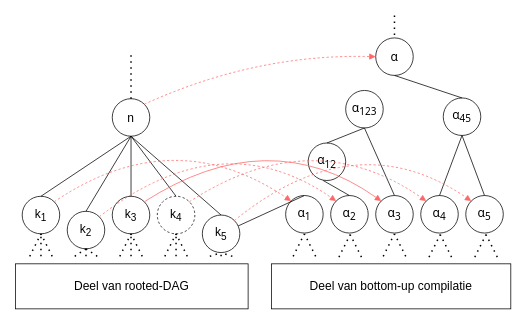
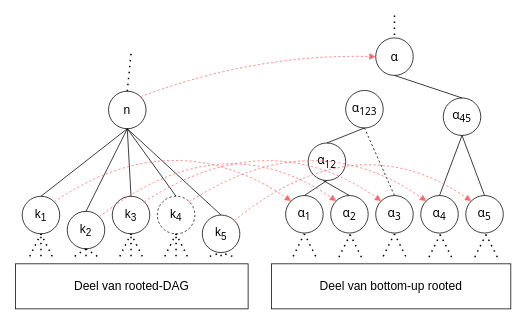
  <mxCell id="0" />
  <mxCell id="1" parent="0" />
  <mxCell id="2" value="&lt;span style=&quot;font-family: Söhne, ui-sans-serif, system-ui, -apple-system, &amp;quot;Segoe UI&amp;quot;, Roboto, Ubuntu, Cantarell, &amp;quot;Noto Sans&amp;quot;, sans-serif, &amp;quot;Helvetica Neue&amp;quot;, Arial, &amp;quot;Apple Color Emoji&amp;quot;, &amp;quot;Segoe UI Emoji&amp;quot;, &amp;quot;Segoe UI Symbol&amp;quot;, &amp;quot;Noto Color Emoji&amp;quot;; font-size: 16px; text-align: start; white-space-collapse: preserve;&quot;&gt;α&lt;sub&gt;1&lt;/sub&gt;&lt;/span&gt;" style="ellipse;whiteSpace=wrap;html=1;aspect=fixed;" vertex="1" parent="1"><mxGeometry x="380" y="260" width="50" height="50" as="geometry" /></mxCell>
- <mxCell id="3" value="&lt;font style=&quot;font-size: 16px;&quot;&gt;Deel van bottom-up compilatie&lt;/font&gt;" style="rounded=0;whiteSpace=wrap;html=1;" vertex="1" parent="1"><mxGeometry x="361" y="351" width="319" height="60" as="geometry" /></mxCell>
+ <mxCell id="3" value="&lt;font style=&quot;font-size: 16px;&quot;&gt;Deel van bottom-up rooted&lt;/font&gt;" style="rounded=0;whiteSpace=wrap;html=1;" vertex="1" parent="1"><mxGeometry x="361" y="351" width="319" height="60" as="geometry" /></mxCell>
  <mxCell id="4" value="&lt;font style=&quot;font-size: 16px;&quot;&gt;Deel van rooted-DAG&lt;/font&gt;" style="rounded=0;whiteSpace=wrap;html=1;" vertex="1" parent="1"><mxGeometry x="20" y="351" width="310" height="60" as="geometry" /></mxCell>
- <mxCell id="5" value="&lt;font style=&quot;font-size: 16px;&quot;&gt;n&lt;/font&gt;" style="ellipse;whiteSpace=wrap;html=1;aspect=fixed;" vertex="1" parent="1"><mxGeometry x="149" y="131" width="50" height="50" as="geometry" /></mxCell>
+ <mxCell id="5" value="&lt;font style=&quot;font-size: 16px;&quot;&gt;n&lt;/font&gt;" style="ellipse;whiteSpace=wrap;html=1;aspect=fixed;" vertex="1" parent="1"><mxGeometry x="144" y="121" width="50" height="50" as="geometry" /></mxCell>
  <mxCell id="6" value="&lt;font style=&quot;font-size: 16px;&quot;&gt;k&lt;sub&gt;2&lt;/sub&gt;&lt;/font&gt;" style="ellipse;whiteSpace=wrap;html=1;aspect=fixed;" vertex="1" parent="1"><mxGeometry x="89" y="281" width="50" height="50" as="geometry" /></mxCell>
  <mxCell id="7" value="&lt;font style=&quot;font-size: 16px;&quot;&gt;k&lt;sub&gt;3&lt;/sub&gt;&lt;/font&gt;" style="ellipse;whiteSpace=wrap;html=1;aspect=fixed;" vertex="1" parent="1"><mxGeometry x="149" y="261" width="50" height="50" as="geometry" /></mxCell>
  <mxCell id="8" value="&lt;font style=&quot;font-size: 16px;&quot;&gt;k&lt;sub&gt;1&lt;/sub&gt;&lt;/font&gt;" style="ellipse;whiteSpace=wrap;html=1;aspect=fixed;" vertex="1" parent="1"><mxGeometry x="29" y="261" width="50" height="50" as="geometry" /></mxCell>
  <mxCell id="9" value="&lt;font style=&quot;font-size: 16px;&quot;&gt;k&lt;sub&gt;4&lt;/sub&gt;&lt;/font&gt;" style="ellipse;whiteSpace=wrap;html=1;aspect=fixed;dashed=1;" vertex="1" parent="1"><mxGeometry x="209" y="261" width="50" height="50" as="geometry" /></mxCell>
  <mxCell id="10" value="&lt;font style=&quot;font-size: 16px;&quot;&gt;k&lt;sub&gt;5&lt;/sub&gt;&lt;/font&gt;" style="ellipse;whiteSpace=wrap;html=1;aspect=fixed;" vertex="1" parent="1"><mxGeometry x="269" y="286" width="50" height="50" as="geometry" /></mxCell>
  <mxCell id="11" value="&lt;span style=&quot;font-family: Söhne, ui-sans-serif, system-ui, -apple-system, &amp;quot;Segoe UI&amp;quot;, Roboto, Ubuntu, Cantarell, &amp;quot;Noto Sans&amp;quot;, sans-serif, &amp;quot;Helvetica Neue&amp;quot;, Arial, &amp;quot;Apple Color Emoji&amp;quot;, &amp;quot;Segoe UI Emoji&amp;quot;, &amp;quot;Segoe UI Symbol&amp;quot;, &amp;quot;Noto Color Emoji&amp;quot;; font-size: 16px; text-align: start; white-space-collapse: preserve;&quot;&gt;α&lt;sub&gt;2&lt;/sub&gt;&lt;/span&gt;" style="ellipse;whiteSpace=wrap;html=1;aspect=fixed;" vertex="1" parent="1"><mxGeometry x="440" y="260" width="50" height="50" as="geometry" /></mxCell>
  <mxCell id="12" value="&lt;span style=&quot;font-family: Söhne, ui-sans-serif, system-ui, -apple-system, &amp;quot;Segoe UI&amp;quot;, Roboto, Ubuntu, Cantarell, &amp;quot;Noto Sans&amp;quot;, sans-serif, &amp;quot;Helvetica Neue&amp;quot;, Arial, &amp;quot;Apple Color Emoji&amp;quot;, &amp;quot;Segoe UI Emoji&amp;quot;, &amp;quot;Segoe UI Symbol&amp;quot;, &amp;quot;Noto Color Emoji&amp;quot;; font-size: 16px; text-align: start; white-space-collapse: preserve;&quot;&gt;α&lt;sub&gt;3&lt;/sub&gt;&lt;/span&gt;" style="ellipse;whiteSpace=wrap;html=1;aspect=fixed;" vertex="1" parent="1"><mxGeometry x="500" y="260" width="50" height="50" as="geometry" /></mxCell>
  <mxCell id="13" value="&lt;span style=&quot;font-family: Söhne, ui-sans-serif, system-ui, -apple-system, &amp;quot;Segoe UI&amp;quot;, Roboto, Ubuntu, Cantarell, &amp;quot;Noto Sans&amp;quot;, sans-serif, &amp;quot;Helvetica Neue&amp;quot;, Arial, &amp;quot;Apple Color Emoji&amp;quot;, &amp;quot;Segoe UI Emoji&amp;quot;, &amp;quot;Segoe UI Symbol&amp;quot;, &amp;quot;Noto Color Emoji&amp;quot;; font-size: 16px; text-align: start; white-space-collapse: preserve;&quot;&gt;α&lt;sub&gt;4&lt;/sub&gt;&lt;/span&gt;" style="ellipse;whiteSpace=wrap;html=1;aspect=fixed;" vertex="1" parent="1"><mxGeometry x="560" y="260" width="50" height="50" as="geometry" /></mxCell>
  <mxCell id="14" value="&lt;span style=&quot;font-family: Söhne, ui-sans-serif, system-ui, -apple-system, &amp;quot;Segoe UI&amp;quot;, Roboto, Ubuntu, Cantarell, &amp;quot;Noto Sans&amp;quot;, sans-serif, &amp;quot;Helvetica Neue&amp;quot;, Arial, &amp;quot;Apple Color Emoji&amp;quot;, &amp;quot;Segoe UI Emoji&amp;quot;, &amp;quot;Segoe UI Symbol&amp;quot;, &amp;quot;Noto Color Emoji&amp;quot;; font-size: 16px; text-align: start; white-space-collapse: preserve;&quot;&gt;α&lt;sub&gt;5&lt;/sub&gt;&lt;/span&gt;" style="ellipse;whiteSpace=wrap;html=1;aspect=fixed;" vertex="1" parent="1"><mxGeometry x="620" y="260" width="50" height="50" as="geometry" /></mxCell>
  <mxCell id="15" value="&lt;span style=&quot;font-family: Söhne, ui-sans-serif, system-ui, -apple-system, &amp;quot;Segoe UI&amp;quot;, Roboto, Ubuntu, Cantarell, &amp;quot;Noto Sans&amp;quot;, sans-serif, &amp;quot;Helvetica Neue&amp;quot;, Arial, &amp;quot;Apple Color Emoji&amp;quot;, &amp;quot;Segoe UI Emoji&amp;quot;, &amp;quot;Segoe UI Symbol&amp;quot;, &amp;quot;Noto Color Emoji&amp;quot;; font-size: 16px; text-align: start; white-space-collapse: preserve;&quot;&gt;α&lt;sub&gt;12&lt;/sub&gt;&lt;/span&gt;" style="ellipse;whiteSpace=wrap;html=1;aspect=fixed;" vertex="1" parent="1"><mxGeometry x="410" y="190" width="50" height="50" as="geometry" /></mxCell>
  <mxCell id="16" value="&lt;span style=&quot;font-family: Söhne, ui-sans-serif, system-ui, -apple-system, &amp;quot;Segoe UI&amp;quot;, Roboto, Ubuntu, Cantarell, &amp;quot;Noto Sans&amp;quot;, sans-serif, &amp;quot;Helvetica Neue&amp;quot;, Arial, &amp;quot;Apple Color Emoji&amp;quot;, &amp;quot;Segoe UI Emoji&amp;quot;, &amp;quot;Segoe UI Symbol&amp;quot;, &amp;quot;Noto Color Emoji&amp;quot;; font-size: 16px; text-align: start; white-space-collapse: preserve;&quot;&gt;α&lt;sub&gt;45&lt;/sub&gt;&lt;/span&gt;" style="ellipse;whiteSpace=wrap;html=1;aspect=fixed;" vertex="1" parent="1"><mxGeometry x="590" y="130" width="50" height="50" as="geometry" /></mxCell>
  <mxCell id="17" value="&lt;span style=&quot;font-family: Söhne, ui-sans-serif, system-ui, -apple-system, &amp;quot;Segoe UI&amp;quot;, Roboto, Ubuntu, Cantarell, &amp;quot;Noto Sans&amp;quot;, sans-serif, &amp;quot;Helvetica Neue&amp;quot;, Arial, &amp;quot;Apple Color Emoji&amp;quot;, &amp;quot;Segoe UI Emoji&amp;quot;, &amp;quot;Segoe UI Symbol&amp;quot;, &amp;quot;Noto Color Emoji&amp;quot;; font-size: 16px; text-align: start; white-space-collapse: preserve;&quot;&gt;α&lt;sub&gt;123&lt;/sub&gt;&lt;/span&gt;" style="ellipse;whiteSpace=wrap;html=1;aspect=fixed;" vertex="1" parent="1"><mxGeometry x="460" y="120" width="50" height="50" as="geometry" /></mxCell>
  <mxCell id="18" value="&lt;span style=&quot;font-family: Söhne, ui-sans-serif, system-ui, -apple-system, &amp;quot;Segoe UI&amp;quot;, Roboto, Ubuntu, Cantarell, &amp;quot;Noto Sans&amp;quot;, sans-serif, &amp;quot;Helvetica Neue&amp;quot;, Arial, &amp;quot;Apple Color Emoji&amp;quot;, &amp;quot;Segoe UI Emoji&amp;quot;, &amp;quot;Segoe UI Symbol&amp;quot;, &amp;quot;Noto Color Emoji&amp;quot;; font-size: 16px; text-align: start; white-space-collapse: preserve;&quot;&gt;α&lt;/span&gt;" style="ellipse;whiteSpace=wrap;html=1;aspect=fixed;" vertex="1" parent="1"><mxGeometry x="500" y="50" width="50" height="50" as="geometry" /></mxCell>
  <mxCell id="19" value="" style="endArrow=none;html=1;rounded=0;exitX=0.5;exitY=0;exitDx=0;exitDy=0;entryX=0.5;entryY=1;entryDx=0;entryDy=0;" edge="1" parent="1" source="8" target="5"><mxGeometry width="50" height="50" relative="1" as="geometry"><mxPoint x="119" y="231" as="sourcePoint" /><mxPoint x="169" y="181" as="targetPoint" /></mxGeometry></mxCell>
  <mxCell id="20" value="" style="endArrow=none;html=1;rounded=0;exitX=0.5;exitY=0;exitDx=0;exitDy=0;entryX=0.5;entryY=1;entryDx=0;entryDy=0;" edge="1" parent="1" source="6" target="5"><mxGeometry width="50" height="50" relative="1" as="geometry"><mxPoint x="64" y="271" as="sourcePoint" /><mxPoint x="184" y="191" as="targetPoint" /></mxGeometry></mxCell>
  <mxCell id="21" value="" style="endArrow=none;html=1;rounded=0;exitX=0.5;exitY=0;exitDx=0;exitDy=0;entryX=0.5;entryY=1;entryDx=0;entryDy=0;" edge="1" parent="1" source="7" target="5"><mxGeometry width="50" height="50" relative="1" as="geometry"><mxPoint x="74" y="281" as="sourcePoint" /><mxPoint x="194" y="201" as="targetPoint" /></mxGeometry></mxCell>
  <mxCell id="22" value="" style="endArrow=none;html=1;rounded=0;exitX=0.5;exitY=0;exitDx=0;exitDy=0;entryX=0.5;entryY=1;entryDx=0;entryDy=0;" edge="1" parent="1" source="9" target="5"><mxGeometry width="50" height="50" relative="1" as="geometry"><mxPoint x="84" y="291" as="sourcePoint" /><mxPoint x="204" y="211" as="targetPoint" /></mxGeometry></mxCell>
  <mxCell id="23" value="" style="endArrow=none;html=1;rounded=0;exitX=0.5;exitY=0;exitDx=0;exitDy=0;entryX=0.5;entryY=1;entryDx=0;entryDy=0;" edge="1" parent="1" source="10" target="5"><mxGeometry width="50" height="50" relative="1" as="geometry"><mxPoint x="94" y="301" as="sourcePoint" /><mxPoint x="214" y="221" as="targetPoint" /></mxGeometry></mxCell>
- <mxCell id="24" value="" style="endArrow=none;html=1;rounded=0;exitX=0.5;exitY=0;exitDx=0;exitDy=0;" edge="1" parent="1" source="2" target="10"><mxGeometry width="50" height="50" relative="1" as="geometry"><mxPoint x="65" y="250" as="sourcePoint" /><mxPoint x="125" y="170" as="targetPoint" /></mxGeometry></mxCell>
+ <mxCell id="24" value="" style="endArrow=none;html=1;rounded=0;exitX=0.5;exitY=0;exitDx=0;exitDy=0;entryX=0.5;entryY=1;entryDx=0;entryDy=0;" edge="1" parent="1" source="2" target="15"><mxGeometry width="50" height="50" relative="1" as="geometry"><mxPoint x="65" y="250" as="sourcePoint" /><mxPoint x="125" y="170" as="targetPoint" /></mxGeometry></mxCell>
  <mxCell id="25" value="" style="endArrow=none;html=1;rounded=0;exitX=0.5;exitY=0;exitDx=0;exitDy=0;" edge="1" parent="1" source="11"><mxGeometry width="50" height="50" relative="1" as="geometry"><mxPoint x="415" y="270" as="sourcePoint" /><mxPoint x="430" y="240" as="targetPoint" /></mxGeometry></mxCell>
  <mxCell id="26" value="" style="endArrow=none;html=1;rounded=0;exitX=0.5;exitY=0;exitDx=0;exitDy=0;entryX=0.5;entryY=1;entryDx=0;entryDy=0;" edge="1" parent="1" source="13" target="16"><mxGeometry width="50" height="50" relative="1" as="geometry"><mxPoint x="425" y="280" as="sourcePoint" /><mxPoint x="455" y="260" as="targetPoint" /></mxGeometry></mxCell>
  <mxCell id="27" value="" style="endArrow=none;html=1;rounded=0;exitX=0.5;exitY=0;exitDx=0;exitDy=0;entryX=0.5;entryY=1;entryDx=0;entryDy=0;" edge="1" parent="1" source="14" target="16"><mxGeometry width="50" height="50" relative="1" as="geometry"><mxPoint x="595" y="270" as="sourcePoint" /><mxPoint x="625" y="250" as="targetPoint" /></mxGeometry></mxCell>
- <mxCell id="28" value="" style="endArrow=none;html=1;rounded=0;exitX=0.5;exitY=0;exitDx=0;exitDy=0;entryX=0.5;entryY=1;entryDx=0;entryDy=0;" edge="1" parent="1" source="12" target="17"><mxGeometry width="50" height="50" relative="1" as="geometry"><mxPoint x="605" y="280" as="sourcePoint" /><mxPoint x="635" y="260" as="targetPoint" /></mxGeometry></mxCell>
+ <mxCell id="28" value="" style="endArrow=none;html=1;rounded=0;exitX=0.5;exitY=0;exitDx=0;exitDy=0;entryX=0.5;entryY=1;entryDx=0;entryDy=0;dashed=1;" edge="1" parent="1" source="12" target="17"><mxGeometry width="50" height="50" relative="1" as="geometry"><mxPoint x="605" y="280" as="sourcePoint" /><mxPoint x="635" y="260" as="targetPoint" /></mxGeometry></mxCell>
  <mxCell id="29" value="" style="endArrow=none;html=1;rounded=0;exitX=0.5;exitY=0;exitDx=0;exitDy=0;entryX=0.5;entryY=1;entryDx=0;entryDy=0;" edge="1" parent="1" source="15" target="17"><mxGeometry width="50" height="50" relative="1" as="geometry"><mxPoint x="615" y="290" as="sourcePoint" /><mxPoint x="645" y="270" as="targetPoint" /></mxGeometry></mxCell>
  <mxCell id="30" value="" style="endArrow=none;html=1;rounded=0;exitX=0.5;exitY=0;exitDx=0;exitDy=0;entryX=0.5;entryY=1;entryDx=0;entryDy=0;" edge="1" parent="1" source="16" target="18"><mxGeometry width="50" height="50" relative="1" as="geometry"><mxPoint x="635" y="310" as="sourcePoint" /><mxPoint x="665" y="290" as="targetPoint" /></mxGeometry></mxCell>
  <mxCell id="31" value="" style="endArrow=none;dashed=1;html=1;dashPattern=1 3;strokeWidth=2;rounded=0;exitX=0.5;exitY=0;exitDx=0;exitDy=0;" edge="1" parent="1" source="5"><mxGeometry width="50" height="50" relative="1" as="geometry"><mxPoint x="159" y="81" as="sourcePoint" /><mxPoint x="174" y="71" as="targetPoint" /></mxGeometry></mxCell>
  <mxCell id="32" value="" style="endArrow=none;dashed=1;html=1;dashPattern=1 3;strokeWidth=2;rounded=0;entryX=0.5;entryY=1;entryDx=0;entryDy=0;" edge="1" parent="1" target="8"><mxGeometry width="50" height="50" relative="1" as="geometry"><mxPoint x="54" y="341" as="sourcePoint" /><mxPoint x="53.5" y="311" as="targetPoint" /></mxGeometry></mxCell>
  <mxCell id="33" value="" style="endArrow=none;dashed=1;html=1;dashPattern=1 3;strokeWidth=2;rounded=0;entryX=0.5;entryY=1;entryDx=0;entryDy=0;" edge="1" parent="1" target="6"><mxGeometry width="50" height="50" relative="1" as="geometry"><mxPoint x="114" y="341" as="sourcePoint" /><mxPoint x="64" y="321" as="targetPoint" /></mxGeometry></mxCell>
  <mxCell id="34" value="" style="endArrow=none;dashed=1;html=1;dashPattern=1 3;strokeWidth=2;rounded=0;entryX=0.5;entryY=1;entryDx=0;entryDy=0;" edge="1" parent="1" target="7"><mxGeometry width="50" height="50" relative="1" as="geometry"><mxPoint x="174" y="341" as="sourcePoint" /><mxPoint x="124" y="321" as="targetPoint" /></mxGeometry></mxCell>
  <mxCell id="35" value="" style="endArrow=none;dashed=1;html=1;dashPattern=1 3;strokeWidth=2;rounded=0;entryX=0.5;entryY=1;entryDx=0;entryDy=0;" edge="1" parent="1" target="9"><mxGeometry width="50" height="50" relative="1" as="geometry"><mxPoint x="234" y="341" as="sourcePoint" /><mxPoint x="184" y="321" as="targetPoint" /></mxGeometry></mxCell>
  <mxCell id="36" value="" style="endArrow=none;dashed=1;html=1;dashPattern=1 3;strokeWidth=2;rounded=0;entryX=0.5;entryY=1;entryDx=0;entryDy=0;" edge="1" parent="1" target="10"><mxGeometry width="50" height="50" relative="1" as="geometry"><mxPoint x="294" y="341" as="sourcePoint" /><mxPoint x="244" y="321" as="targetPoint" /></mxGeometry></mxCell>
  <mxCell id="37" value="" style="endArrow=none;dashed=1;html=1;dashPattern=1 3;strokeWidth=2;rounded=0;entryX=0.5;entryY=0;entryDx=0;entryDy=0;" edge="1" parent="1" target="18"><mxGeometry width="50" height="50" relative="1" as="geometry"><mxPoint x="525" y="20" as="sourcePoint" /><mxPoint x="245" y="300" as="targetPoint" /></mxGeometry></mxCell>
  <mxCell id="38" value="" style="endArrow=none;dashed=1;html=1;dashPattern=1 3;strokeWidth=2;rounded=0;entryX=0.5;entryY=1;entryDx=0;entryDy=0;" edge="1" parent="1" target="8"><mxGeometry width="50" height="50" relative="1" as="geometry"><mxPoint x="69" y="341" as="sourcePoint" /><mxPoint x="64" y="321" as="targetPoint" /></mxGeometry></mxCell>
  <mxCell id="39" value="" style="endArrow=none;dashed=1;html=1;dashPattern=1 3;strokeWidth=2;rounded=0;entryX=0.5;entryY=1;entryDx=0;entryDy=0;" edge="1" parent="1" target="8"><mxGeometry width="50" height="50" relative="1" as="geometry"><mxPoint x="39" y="341" as="sourcePoint" /><mxPoint x="74" y="331" as="targetPoint" /></mxGeometry></mxCell>
  <mxCell id="40" value="" style="endArrow=none;dashed=1;html=1;dashPattern=1 3;strokeWidth=2;rounded=0;entryX=0.5;entryY=1;entryDx=0;entryDy=0;" edge="1" parent="1" target="6"><mxGeometry width="50" height="50" relative="1" as="geometry"><mxPoint x="129" y="341" as="sourcePoint" /><mxPoint x="64" y="321" as="targetPoint" /></mxGeometry></mxCell>
  <mxCell id="41" value="" style="endArrow=none;dashed=1;html=1;dashPattern=1 3;strokeWidth=2;rounded=0;entryX=0.5;entryY=1;entryDx=0;entryDy=0;" edge="1" parent="1" target="7"><mxGeometry width="50" height="50" relative="1" as="geometry"><mxPoint x="189" y="341" as="sourcePoint" /><mxPoint x="124" y="321" as="targetPoint" /></mxGeometry></mxCell>
  <mxCell id="42" value="" style="endArrow=none;dashed=1;html=1;dashPattern=1 3;strokeWidth=2;rounded=0;entryX=0.5;entryY=1;entryDx=0;entryDy=0;" edge="1" parent="1" target="9"><mxGeometry width="50" height="50" relative="1" as="geometry"><mxPoint x="249" y="341" as="sourcePoint" /><mxPoint x="184" y="321" as="targetPoint" /></mxGeometry></mxCell>
  <mxCell id="43" value="" style="endArrow=none;dashed=1;html=1;dashPattern=1 3;strokeWidth=2;rounded=0;entryX=0.5;entryY=1;entryDx=0;entryDy=0;" edge="1" parent="1" target="10"><mxGeometry width="50" height="50" relative="1" as="geometry"><mxPoint x="309" y="341" as="sourcePoint" /><mxPoint x="244" y="321" as="targetPoint" /></mxGeometry></mxCell>
  <mxCell id="44" value="" style="endArrow=none;dashed=1;html=1;dashPattern=1 3;strokeWidth=2;rounded=0;entryX=0.5;entryY=1;entryDx=0;entryDy=0;" edge="1" parent="1" target="10"><mxGeometry width="50" height="50" relative="1" as="geometry"><mxPoint x="279" y="341" as="sourcePoint" /><mxPoint x="304" y="321" as="targetPoint" /></mxGeometry></mxCell>
  <mxCell id="45" value="" style="endArrow=none;dashed=1;html=1;dashPattern=1 3;strokeWidth=2;rounded=0;entryX=0.5;entryY=1;entryDx=0;entryDy=0;" edge="1" parent="1" target="9"><mxGeometry width="50" height="50" relative="1" as="geometry"><mxPoint x="219" y="341" as="sourcePoint" /><mxPoint x="229" y="311" as="targetPoint" /></mxGeometry></mxCell>
  <mxCell id="46" value="" style="endArrow=none;dashed=1;html=1;dashPattern=1 3;strokeWidth=2;rounded=0;entryX=0.5;entryY=1;entryDx=0;entryDy=0;" edge="1" parent="1" target="7"><mxGeometry width="50" height="50" relative="1" as="geometry"><mxPoint x="159" y="341" as="sourcePoint" /><mxPoint x="244" y="321" as="targetPoint" /></mxGeometry></mxCell>
  <mxCell id="47" value="" style="endArrow=none;dashed=1;html=1;dashPattern=1 3;strokeWidth=2;rounded=0;entryX=0.5;entryY=1;entryDx=0;entryDy=0;" edge="1" parent="1" target="6"><mxGeometry width="50" height="50" relative="1" as="geometry"><mxPoint x="99" y="341" as="sourcePoint" /><mxPoint x="184" y="321" as="targetPoint" /></mxGeometry></mxCell>
  <mxCell id="48" value="" style="endArrow=none;dashed=1;html=1;dashPattern=1 3;strokeWidth=2;rounded=0;entryX=0.5;entryY=1;entryDx=0;entryDy=0;" edge="1" parent="1"><mxGeometry width="50" height="50" relative="1" as="geometry"><mxPoint x="420" y="341" as="sourcePoint" /><mxPoint x="405" y="311" as="targetPoint" /></mxGeometry></mxCell>
  <mxCell id="49" value="" style="endArrow=none;dashed=1;html=1;dashPattern=1 3;strokeWidth=2;rounded=0;entryX=0.5;entryY=1;entryDx=0;entryDy=0;" edge="1" parent="1"><mxGeometry width="50" height="50" relative="1" as="geometry"><mxPoint x="390" y="341" as="sourcePoint" /><mxPoint x="405" y="311" as="targetPoint" /></mxGeometry></mxCell>
  <mxCell id="50" value="" style="endArrow=none;dashed=1;html=1;dashPattern=1 3;strokeWidth=2;rounded=0;entryX=0.5;entryY=1;entryDx=0;entryDy=0;" edge="1" parent="1"><mxGeometry width="50" height="50" relative="1" as="geometry"><mxPoint x="481" y="342" as="sourcePoint" /><mxPoint x="466" y="312" as="targetPoint" /></mxGeometry></mxCell>
  <mxCell id="51" value="" style="endArrow=none;dashed=1;html=1;dashPattern=1 3;strokeWidth=2;rounded=0;entryX=0.5;entryY=1;entryDx=0;entryDy=0;" edge="1" parent="1"><mxGeometry width="50" height="50" relative="1" as="geometry"><mxPoint x="451" y="342" as="sourcePoint" /><mxPoint x="466" y="312" as="targetPoint" /></mxGeometry></mxCell>
  <mxCell id="52" value="" style="endArrow=none;dashed=1;html=1;dashPattern=1 3;strokeWidth=2;rounded=0;entryX=0.5;entryY=1;entryDx=0;entryDy=0;" edge="1" parent="1"><mxGeometry width="50" height="50" relative="1" as="geometry"><mxPoint x="540" y="341" as="sourcePoint" /><mxPoint x="525" y="311" as="targetPoint" /></mxGeometry></mxCell>
  <mxCell id="53" value="" style="endArrow=none;dashed=1;html=1;dashPattern=1 3;strokeWidth=2;rounded=0;entryX=0.5;entryY=1;entryDx=0;entryDy=0;" edge="1" parent="1"><mxGeometry width="50" height="50" relative="1" as="geometry"><mxPoint x="510" y="341" as="sourcePoint" /><mxPoint x="525" y="311" as="targetPoint" /></mxGeometry></mxCell>
  <mxCell id="54" value="" style="endArrow=none;dashed=1;html=1;dashPattern=1 3;strokeWidth=2;rounded=0;entryX=0.5;entryY=1;entryDx=0;entryDy=0;" edge="1" parent="1"><mxGeometry width="50" height="50" relative="1" as="geometry"><mxPoint x="601" y="342" as="sourcePoint" /><mxPoint x="586" y="312" as="targetPoint" /></mxGeometry></mxCell>
  <mxCell id="55" value="" style="endArrow=none;dashed=1;html=1;dashPattern=1 3;strokeWidth=2;rounded=0;entryX=0.5;entryY=1;entryDx=0;entryDy=0;" edge="1" parent="1"><mxGeometry width="50" height="50" relative="1" as="geometry"><mxPoint x="571" y="342" as="sourcePoint" /><mxPoint x="586" y="312" as="targetPoint" /></mxGeometry></mxCell>
  <mxCell id="56" value="" style="endArrow=none;dashed=1;html=1;dashPattern=1 3;strokeWidth=2;rounded=0;entryX=0.5;entryY=1;entryDx=0;entryDy=0;" edge="1" parent="1"><mxGeometry width="50" height="50" relative="1" as="geometry"><mxPoint x="662" y="342" as="sourcePoint" /><mxPoint x="647" y="312" as="targetPoint" /></mxGeometry></mxCell>
  <mxCell id="57" value="" style="endArrow=none;dashed=1;html=1;dashPattern=1 3;strokeWidth=2;rounded=0;entryX=0.5;entryY=1;entryDx=0;entryDy=0;" edge="1" parent="1"><mxGeometry width="50" height="50" relative="1" as="geometry"><mxPoint x="632" y="342" as="sourcePoint" /><mxPoint x="647" y="312" as="targetPoint" /></mxGeometry></mxCell>
  <mxCell id="58" value="" style="endArrow=block;html=1;rounded=0;exitX=1;exitY=0;exitDx=0;exitDy=0;entryX=0;entryY=0.5;entryDx=0;entryDy=0;curved=1;strokeColor=#FF6666;startArrow=none;startFill=0;endFill=1;dashed=1;" edge="1" parent="1" source="5" target="18"><mxGeometry width="50" height="50" relative="1" as="geometry"><mxPoint x="270" y="161" as="sourcePoint" /><mxPoint x="320" y="111" as="targetPoint" /><Array as="points"><mxPoint x="340" y="71" /></Array></mxGeometry></mxCell>
  <mxCell id="59" value="" style="endArrow=block;html=1;rounded=0;exitX=1;exitY=0;exitDx=0;exitDy=0;curved=1;strokeColor=#FF6666;startArrow=none;startFill=0;endFill=1;dashed=1;entryX=0;entryY=0;entryDx=0;entryDy=0;" edge="1" parent="1" source="8" target="2"><mxGeometry width="50" height="50" relative="1" as="geometry"><mxPoint x="202" y="148" as="sourcePoint" /><mxPoint x="380" y="251" as="targetPoint" /><Array as="points"><mxPoint x="230" y="161" /></Array></mxGeometry></mxCell>
  <mxCell id="60" value="" style="endArrow=block;html=1;rounded=0;exitX=1;exitY=0;exitDx=0;exitDy=0;curved=1;strokeColor=#FF6666;startArrow=none;startFill=0;endFill=1;dashed=1;entryX=0;entryY=0;entryDx=0;entryDy=0;" edge="1" parent="1" source="6" target="11"><mxGeometry width="50" height="50" relative="1" as="geometry"><mxPoint x="136.5" y="268.5" as="sourcePoint" /><mxPoint x="451.5" y="267.5" as="targetPoint" /><Array as="points"><mxPoint x="294.5" y="161.5" /></Array></mxGeometry></mxCell>
- <mxCell id="61" value="" style="endArrow=block;html=1;rounded=0;exitX=1;exitY=0;exitDx=0;exitDy=0;curved=1;strokeColor=#FF6666;startArrow=none;startFill=0;endFill=1;dashed=0;entryX=0;entryY=0;entryDx=0;entryDy=0;" edge="1" parent="1" source="7" target="12"><mxGeometry width="50" height="50" relative="1" as="geometry"><mxPoint x="195" y="268.25" as="sourcePoint" /><mxPoint x="510" y="267.25" as="targetPoint" /><Array as="points"><mxPoint x="357.5" y="161.75" /></Array></mxGeometry></mxCell>
+ <mxCell id="61" value="" style="endArrow=block;html=1;rounded=0;exitX=1;exitY=0;exitDx=0;exitDy=0;curved=1;strokeColor=#FF6666;startArrow=none;startFill=0;endFill=1;dashed=1;entryX=0;entryY=0;entryDx=0;entryDy=0;" edge="1" parent="1" source="7" target="12"><mxGeometry width="50" height="50" relative="1" as="geometry"><mxPoint x="195" y="268.25" as="sourcePoint" /><mxPoint x="510" y="267.25" as="targetPoint" /><Array as="points"><mxPoint x="357.5" y="161.75" /></Array></mxGeometry></mxCell>
  <mxCell id="62" value="" style="endArrow=block;html=1;rounded=0;exitX=1;exitY=0;exitDx=0;exitDy=0;curved=1;strokeColor=#FF6666;startArrow=none;startFill=0;endFill=1;dashed=1;entryX=0;entryY=0;entryDx=0;entryDy=0;" edge="1" parent="1" source="9" target="13"><mxGeometry width="50" height="50" relative="1" as="geometry"><mxPoint x="250" y="268.13" as="sourcePoint" /><mxPoint x="565" y="267.13" as="targetPoint" /><Array as="points"><mxPoint x="415.5" y="161.88" /></Array></mxGeometry></mxCell>
  <mxCell id="63" value="" style="endArrow=block;html=1;rounded=0;exitX=1;exitY=0;exitDx=0;exitDy=0;curved=1;strokeColor=#FF6666;startArrow=none;startFill=0;endFill=1;dashed=1;entryX=0;entryY=0;entryDx=0;entryDy=0;" edge="1" parent="1" source="10" target="14"><mxGeometry width="50" height="50" relative="1" as="geometry"><mxPoint x="310" y="268.06" as="sourcePoint" /><mxPoint x="625" y="267.06" as="targetPoint" /><Array as="points"><mxPoint x="473.5" y="161.94" /></Array></mxGeometry></mxCell>
